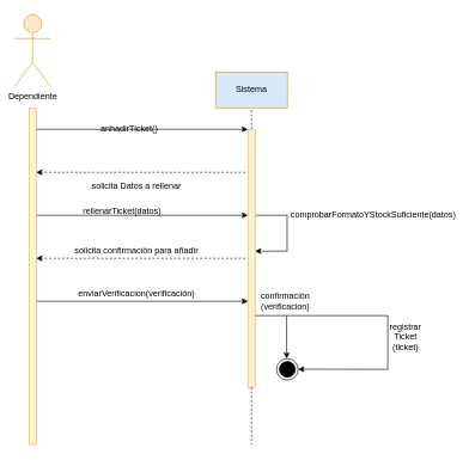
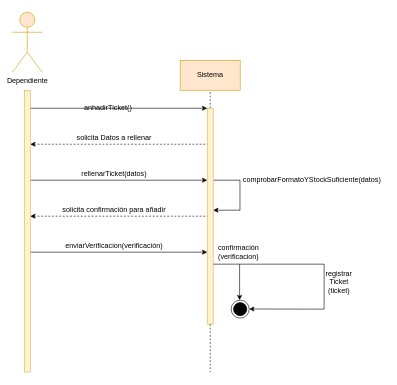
  <mxCell id="0" />
  <mxCell id="1" parent="0" />
  <mxCell id="2" value="Dependiente" style="shape=umlActor;verticalLabelPosition=bottom;verticalAlign=top;html=1;outlineConnect=0;fillColor=#ffe6cc;strokeColor=#d79b00;" parent="1" vertex="1"><mxGeometry x="20" y="20" width="50" height="100" as="geometry" /></mxCell>
- <mxCell id="3" value="Sistema" style="rounded=0;whiteSpace=wrap;html=1;fillColor=#dae8fc;strokeColor=#d79b00;" parent="1" vertex="1"><mxGeometry x="300" y="100" width="100" height="50" as="geometry" /></mxCell>
+ <mxCell id="3" value="Sistema" style="rounded=0;whiteSpace=wrap;html=1;fillColor=#ffe6cc;strokeColor=#d79b00;" parent="1" vertex="1"><mxGeometry x="300" y="100" width="100" height="50" as="geometry" /></mxCell>
  <mxCell id="4" value="" style="endArrow=none;dashed=1;html=1;exitX=0.5;exitY=0;exitDx=0;exitDy=0;" parent="1" source="17" edge="1"><mxGeometry width="50" height="50" relative="1" as="geometry"><mxPoint x="370" y="150" as="sourcePoint" /><mxPoint x="350" y="150" as="targetPoint" /></mxGeometry></mxCell>
  <mxCell id="5" value="" style="endArrow=classic;html=1;" parent="1" edge="1"><mxGeometry width="50" height="50" relative="1" as="geometry"><mxPoint x="45" y="180" as="sourcePoint" /><mxPoint x="345" y="180" as="targetPoint" /></mxGeometry></mxCell>
  <mxCell id="6" value="anhadirTicket()" style="text;html=1;strokeColor=none;fillColor=none;align=center;verticalAlign=middle;whiteSpace=wrap;rounded=0;" parent="1" vertex="1"><mxGeometry x="110" y="170" width="140" height="20" as="geometry" /></mxCell>
  <mxCell id="7" value="" style="endArrow=none;html=1;dashed=1;startArrow=classic;startFill=1;endFill=0;" parent="1" edge="1"><mxGeometry width="50" height="50" relative="1" as="geometry"><mxPoint x="50" y="240" as="sourcePoint" /><mxPoint x="350" y="240" as="targetPoint" /></mxGeometry></mxCell>
  <mxCell id="8" value="" style="endArrow=classic;html=1;" parent="1" edge="1"><mxGeometry width="50" height="50" relative="1" as="geometry"><mxPoint x="45" y="300" as="sourcePoint" /><mxPoint x="345" y="300" as="targetPoint" /></mxGeometry></mxCell>
  <mxCell id="9" value="" style="endArrow=none;html=1;dashed=1;startArrow=classic;startFill=1;endFill=0;" parent="1" edge="1"><mxGeometry width="50" height="50" relative="1" as="geometry"><mxPoint x="50" y="360" as="sourcePoint" /><mxPoint x="350" y="360" as="targetPoint" /></mxGeometry></mxCell>
- <mxCell id="10" value="solicita Datos a rellenar" style="text;html=1;strokeColor=none;fillColor=none;align=center;verticalAlign=middle;whiteSpace=wrap;rounded=0;" parent="1" vertex="1"><mxGeometry x="120" y="250" width="140" height="20" as="geometry" /></mxCell>
- <mxCell id="11" value="rellenarTicket(datos)" style="text;html=1;strokeColor=none;fillColor=none;align=center;verticalAlign=middle;whiteSpace=wrap;rounded=0;" parent="1" vertex="1"><mxGeometry x="95" y="285" width="150" height="20" as="geometry" /></mxCell>
+ <mxCell id="10" value="solicita Datos a rellenar" style="text;html=1;strokeColor=none;fillColor=none;align=center;verticalAlign=middle;whiteSpace=wrap;rounded=0;" parent="1" vertex="1"><mxGeometry x="120" y="220" width="140" height="20" as="geometry" /></mxCell>
+ <mxCell id="11" value="rellenarTicket(datos)" style="text;html=1;strokeColor=none;fillColor=none;align=center;verticalAlign=middle;whiteSpace=wrap;rounded=0;" parent="1" vertex="1"><mxGeometry x="115" y="280" width="150" height="20" as="geometry" /></mxCell>
  <mxCell id="12" value="" style="endArrow=none;html=1;" parent="1" edge="1"><mxGeometry width="50" height="50" relative="1" as="geometry"><mxPoint x="355" y="300" as="sourcePoint" /><mxPoint x="400" y="300" as="targetPoint" /></mxGeometry></mxCell>
  <mxCell id="13" value="" style="endArrow=none;html=1;startArrow=classic;startFill=1;" parent="1" edge="1"><mxGeometry width="50" height="50" relative="1" as="geometry"><mxPoint x="355" y="350" as="sourcePoint" /><mxPoint x="400" y="350" as="targetPoint" /></mxGeometry></mxCell>
  <mxCell id="14" value="" style="endArrow=none;html=1;" parent="1" edge="1"><mxGeometry width="50" height="50" relative="1" as="geometry"><mxPoint x="399.67" y="350" as="sourcePoint" /><mxPoint x="399.67" y="300" as="targetPoint" /></mxGeometry></mxCell>
  <mxCell id="15" value="comprobarFormatoYStockSuficiente(datos)" style="text;html=1;strokeColor=none;fillColor=none;align=center;verticalAlign=middle;whiteSpace=wrap;rounded=0;" parent="1" vertex="1"><mxGeometry x="400" y="290" width="240" height="20" as="geometry" /></mxCell>
  <mxCell id="16" value="solicita confirmación para añadir" style="text;html=1;strokeColor=none;fillColor=none;align=center;verticalAlign=middle;whiteSpace=wrap;rounded=0;" parent="1" vertex="1"><mxGeometry x="95" y="340" width="190" height="20" as="geometry" /></mxCell>
  <mxCell id="17" value="" style="rounded=0;whiteSpace=wrap;html=1;fillColor=#fff2cc;strokeColor=#d6b656;" parent="1" vertex="1"><mxGeometry x="345" y="180" width="10" height="360" as="geometry" /></mxCell>
  <mxCell id="18" value="" style="group" parent="1" vertex="1" connectable="0"><mxGeometry x="45" y="400" width="565" height="130" as="geometry" /></mxCell>
  <mxCell id="19" value="" style="endArrow=classic;html=1;" parent="18" edge="1"><mxGeometry width="50" height="50" relative="1" as="geometry"><mxPoint y="20" as="sourcePoint" /><mxPoint x="300" y="20" as="targetPoint" /></mxGeometry></mxCell>
  <mxCell id="20" value="enviarVerificacion(verificación)" style="text;html=1;strokeColor=none;fillColor=none;align=center;verticalAlign=middle;whiteSpace=wrap;rounded=0;" parent="18" vertex="1"><mxGeometry x="70" width="150" height="20" as="geometry" /></mxCell>
  <mxCell id="21" value="confirmación&lt;br&gt;(verificacion)" style="text;html=1;strokeColor=none;fillColor=none;align=center;verticalAlign=middle;whiteSpace=wrap;rounded=0;" parent="18" vertex="1"><mxGeometry x="280" y="10" width="145" height="20" as="geometry" /></mxCell>
  <mxCell id="22" value="" style="endArrow=none;html=1;" parent="18" edge="1"><mxGeometry width="50" height="50" relative="1" as="geometry"><mxPoint x="310" y="40" as="sourcePoint" /><mxPoint x="495" y="40" as="targetPoint" /></mxGeometry></mxCell>
  <mxCell id="23" value="" style="group" parent="18" vertex="1" connectable="0"><mxGeometry x="340" y="60" width="85" height="70" as="geometry" /></mxCell>
  <mxCell id="24" value="" style="endArrow=none;html=1;startArrow=classic;startFill=1;" parent="23" edge="1"><mxGeometry x="-31" width="50" height="50" as="geometry"><mxPoint x="14" y="40" as="sourcePoint" /><mxPoint x="14" y="-20" as="targetPoint" /></mxGeometry></mxCell>
  <mxCell id="25" value="" style="ellipse;html=1;shape=endState;fillColor=#000000;" parent="23" vertex="1"><mxGeometry y="40" width="30" height="30" as="geometry" /></mxCell>
  <mxCell id="26" value="" style="endArrow=none;html=1;startArrow=classic;startFill=1;" parent="23" edge="1"><mxGeometry x="30" y="54.76" width="50" height="50" as="geometry"><mxPoint x="30" y="54.76" as="sourcePoint" /><mxPoint x="155" y="55" as="targetPoint" /></mxGeometry></mxCell>
  <mxCell id="27" value="" style="endArrow=none;html=1;exitX=0.5;exitY=0;exitDx=0;exitDy=0;" parent="18" edge="1"><mxGeometry width="50" height="50" relative="1" as="geometry"><mxPoint x="495" y="115" as="sourcePoint" /><mxPoint x="495" y="40" as="targetPoint" /></mxGeometry></mxCell>
  <mxCell id="28" value="registrar&lt;br&gt;Ticket&lt;br&gt;(ticket)" style="text;html=1;strokeColor=none;fillColor=none;align=center;verticalAlign=middle;whiteSpace=wrap;rounded=0;" parent="18" vertex="1"><mxGeometry x="475" y="60" width="90" height="20" as="geometry" /></mxCell>
  <mxCell id="29" value="" style="rounded=0;whiteSpace=wrap;html=1;fillColor=#fff2cc;strokeColor=#d6b656;" parent="1" vertex="1"><mxGeometry x="40" y="150" width="10" height="470" as="geometry" /></mxCell>
  <mxCell id="30" value="" style="endArrow=none;dashed=1;html=1;exitX=0.5;exitY=1;exitDx=0;exitDy=0;" parent="1" source="17" edge="1"><mxGeometry width="50" height="50" relative="1" as="geometry"><mxPoint x="360" y="190" as="sourcePoint" /><mxPoint x="350" y="620" as="targetPoint" /></mxGeometry></mxCell>
